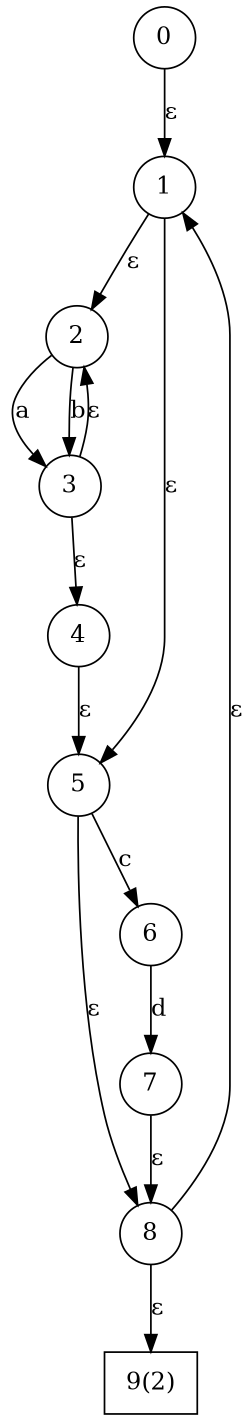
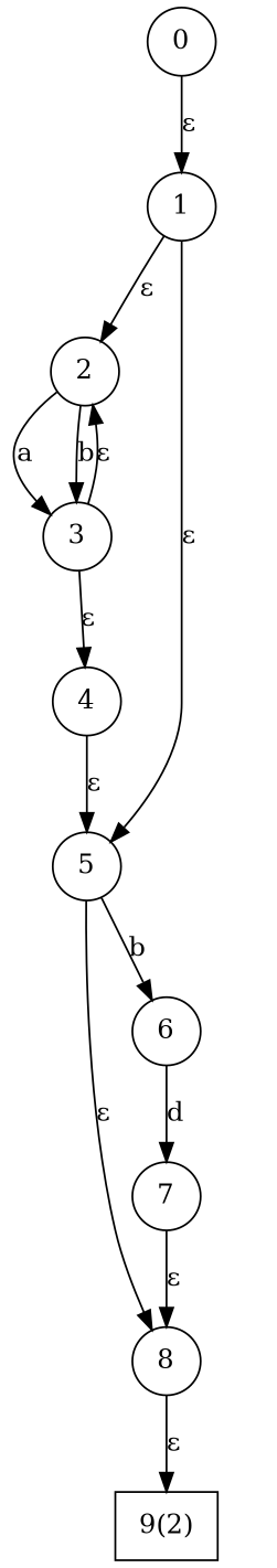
  digraph {
    node [shape=circle]
    n1 [label=0]
    n2 [label=1]
    n3 [label=2]
    n4 [label=5]
    n5 [label=3]
    n6 [label=8]
    n7 [label=6]
    n8 [label=4]
    n9 [label="9(2)" shape=box]
    n10 [label=7]
    n1 -> n2 [label="ε"]
    n2 -> n3 [label="ε"]
    n2 -> n4 [label="ε"]
    n3 -> n5 [label=a]
    n3 -> n5 [label=b]
    n4 -> n6 [label="ε"]
-   n4 -> n7 [label=c]
+   n4 -> n7 [label=b]
    n5 -> n3 [label="ε"]
    n5 -> n8 [label="ε"]
-   n6 -> n2 [label="ε"]
    n6 -> n9 [label="ε"]
    n7 -> n10 [label=d]
    n8 -> n4 [label="ε"]
    n10 -> n6 [label="ε"]
  }
